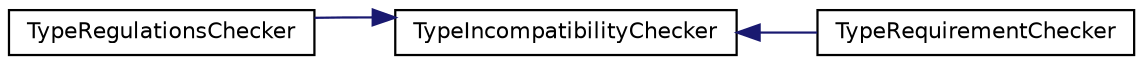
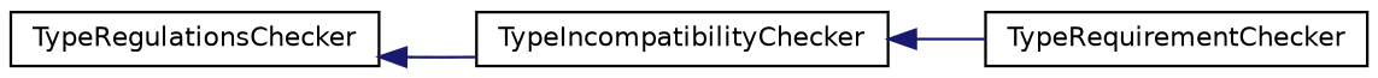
  digraph {
    rankdir=LR
    node [color=black fillcolor=white fontname=Helvetica fontsize=10 shape=record style=filled]
    edge [color=midnightblue dir=back fontname=Helvetica fontsize=10 labelfontname=Helvetica labelfontsize=10 style=solid]
    n1 [height=0.2 label=TypeRegulationsChecker width=0.4]
    n2 [height=0.2 label=TypeIncompatibilityChecker width=0.4]
    n3 [height=0.2 label=TypeRequirementChecker width=0.4]
-   n2 -> n1
+   n1 -> n2
    n2 -> n3
  }
